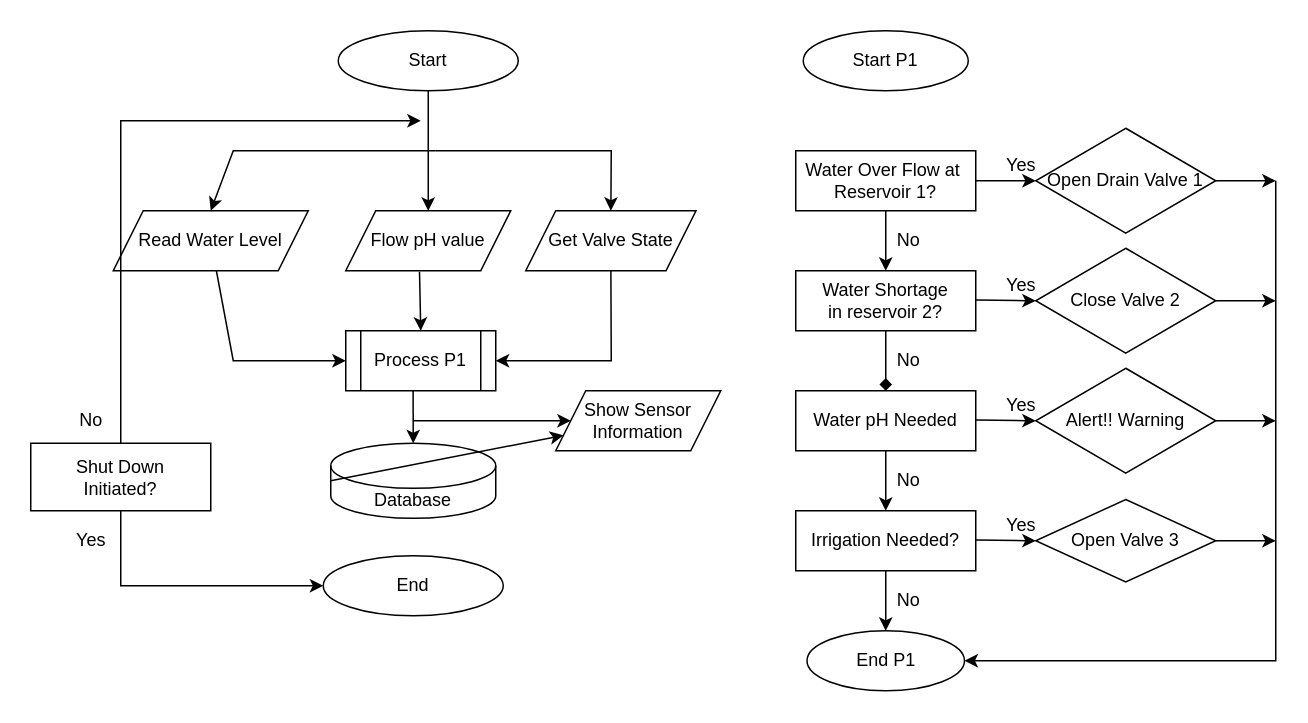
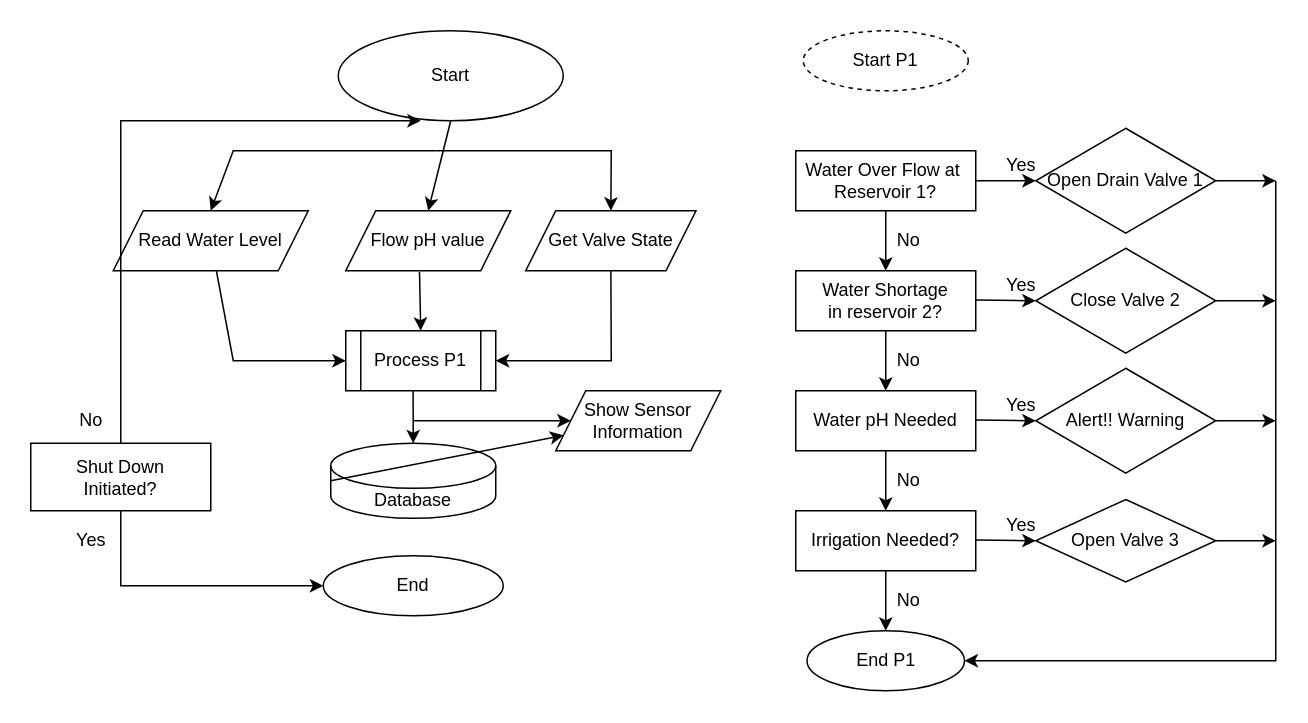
  <mxCell id="0" />
  <mxCell id="1" parent="0" />
- <mxCell id="2" value="Start" style="ellipse;whiteSpace=wrap;html=1;" vertex="1" parent="1"><mxGeometry x="225" y="20" width="120" height="40" as="geometry" /></mxCell>
+ <mxCell id="2" value="Start" style="ellipse;whiteSpace=wrap;html=1;" vertex="1" parent="1"><mxGeometry x="225" y="20" width="150" height="60" as="geometry" /></mxCell>
  <mxCell id="3" value="End" style="ellipse;whiteSpace=wrap;html=1;" vertex="1" parent="1"><mxGeometry x="215" y="370" width="120" height="40" as="geometry" /></mxCell>
  <mxCell id="4" value="Read Water Level" style="shape=parallelogram;perimeter=parallelogramPerimeter;whiteSpace=wrap;html=1;fixedSize=1;" vertex="1" parent="1"><mxGeometry x="75" y="140" width="130" height="40" as="geometry" /></mxCell>
  <mxCell id="5" value="Flow pH value" style="shape=parallelogram;perimeter=parallelogramPerimeter;whiteSpace=wrap;html=1;fixedSize=1;" vertex="1" parent="1"><mxGeometry x="230" y="140" width="110" height="40" as="geometry" /></mxCell>
  <mxCell id="6" value="Get Valve State" style="shape=parallelogram;perimeter=parallelogramPerimeter;whiteSpace=wrap;html=1;fixedSize=1;" vertex="1" parent="1"><mxGeometry x="350" y="140" width="113.5" height="40" as="geometry" /></mxCell>
  <mxCell id="7" value="Database" style="shape=cylinder3;whiteSpace=wrap;html=1;boundedLbl=1;backgroundOutline=1;size=15;" vertex="1" parent="1"><mxGeometry x="220" y="295" width="110" height="50" as="geometry" /></mxCell>
  <mxCell id="8" value="" style="endArrow=classic;html=1;rounded=0;entryX=0.5;entryY=0;entryDx=0;entryDy=0;" edge="1" parent="1" target="4"><mxGeometry width="50" height="50" relative="1" as="geometry"><mxPoint x="290" y="100" as="sourcePoint" /><mxPoint x="170" y="90" as="targetPoint" /><Array as="points"><mxPoint x="155" y="100" /></Array></mxGeometry></mxCell>
  <mxCell id="9" value="" style="endArrow=classic;html=1;rounded=0;entryX=0.5;entryY=0;entryDx=0;entryDy=0;exitX=0.5;exitY=1;exitDx=0;exitDy=0;" edge="1" parent="1" source="2" target="5"><mxGeometry width="50" height="50" relative="1" as="geometry"><mxPoint x="285" y="70" as="sourcePoint" /><mxPoint x="290" y="180" as="targetPoint" /></mxGeometry></mxCell>
  <mxCell id="10" value="" style="endArrow=classic;html=1;rounded=0;entryX=0.5;entryY=0;entryDx=0;entryDy=0;" edge="1" parent="1" target="6"><mxGeometry width="50" height="50" relative="1" as="geometry"><mxPoint x="290" y="100" as="sourcePoint" /><mxPoint x="540" y="70" as="targetPoint" /><Array as="points"><mxPoint x="407" y="100" /></Array></mxGeometry></mxCell>
  <mxCell id="11" value="" style="endArrow=classic;html=1;rounded=0;entryX=0.5;entryY=0;entryDx=0;entryDy=0;entryPerimeter=0;exitX=0.449;exitY=1.006;exitDx=0;exitDy=0;exitPerimeter=0;" edge="1" parent="1" source="15" target="7"><mxGeometry width="50" height="50" relative="1" as="geometry"><mxPoint x="280" y="300" as="sourcePoint" /><mxPoint x="210" y="330" as="targetPoint" /></mxGeometry></mxCell>
  <mxCell id="12" value="" style="endArrow=classic;html=1;rounded=0;entryX=0;entryY=0.5;entryDx=0;entryDy=0;" edge="1" parent="1" source="4" target="15"><mxGeometry width="50" height="50" relative="1" as="geometry"><mxPoint x="155" y="280" as="sourcePoint" /><mxPoint x="220" y="300" as="targetPoint" /><Array as="points"><mxPoint x="155" y="240" /></Array></mxGeometry></mxCell>
  <mxCell id="13" value="" style="endArrow=classic;html=1;rounded=0;exitX=0.5;exitY=1;exitDx=0;exitDy=0;entryX=1;entryY=0.5;entryDx=0;entryDy=0;" edge="1" parent="1" source="6" target="15"><mxGeometry width="50" height="50" relative="1" as="geometry"><mxPoint x="410" y="280" as="sourcePoint" /><mxPoint x="345" y="300" as="targetPoint" /><Array as="points"><mxPoint x="407" y="240" /></Array></mxGeometry></mxCell>
  <mxCell id="14" value="" style="endArrow=classic;html=1;rounded=0;exitX=0.447;exitY=1.016;exitDx=0;exitDy=0;exitPerimeter=0;" edge="1" parent="1" source="5"><mxGeometry width="50" height="50" relative="1" as="geometry"><mxPoint x="280" y="220" as="sourcePoint" /><mxPoint x="280" y="220" as="targetPoint" /></mxGeometry></mxCell>
  <mxCell id="15" value="Process P1" style="shape=process;whiteSpace=wrap;html=1;backgroundOutline=1;" vertex="1" parent="1"><mxGeometry x="230" y="220" width="100" height="40" as="geometry" /></mxCell>
  <mxCell id="16" value="" style="endArrow=classic;html=1;rounded=0;exitX=0;exitY=0.5;exitDx=0;exitDy=0;exitPerimeter=0;" edge="1" parent="1" source="7" target="53"><mxGeometry width="50" height="50" relative="1" as="geometry"><mxPoint x="170" y="440" as="sourcePoint" /><mxPoint x="140" y="415" as="targetPoint" /></mxGeometry></mxCell>
  <mxCell id="17" value="" style="endArrow=classic;html=1;rounded=0;entryX=0;entryY=0.5;entryDx=0;entryDy=0;exitX=0.5;exitY=1;exitDx=0;exitDy=0;" edge="1" parent="1" source="21" target="3"><mxGeometry width="50" height="50" relative="1" as="geometry"><mxPoint x="80" y="450" as="sourcePoint" /><mxPoint x="80" y="570" as="targetPoint" /><Array as="points"><mxPoint x="80" y="390" /></Array></mxGeometry></mxCell>
  <mxCell id="18" value="Yes" style="text;html=1;align=center;verticalAlign=middle;resizable=0;points=[];autosize=1;strokeColor=none;fillColor=none;" vertex="1" parent="1"><mxGeometry x="40" y="350" width="40" height="20" as="geometry" /></mxCell>
  <mxCell id="19" value="" style="endArrow=classic;html=1;rounded=0;" edge="1" parent="1" source="21"><mxGeometry width="50" height="50" relative="1" as="geometry"><mxPoint x="80" y="380" as="sourcePoint" /><mxPoint x="280" y="80" as="targetPoint" /><Array as="points"><mxPoint x="80" y="80" /></Array></mxGeometry></mxCell>
  <mxCell id="20" value="No" style="text;html=1;align=center;verticalAlign=middle;resizable=0;points=[];autosize=1;strokeColor=none;fillColor=none;" vertex="1" parent="1"><mxGeometry x="45" y="270" width="30" height="20" as="geometry" /></mxCell>
  <mxCell id="21" value="Shut Down &lt;br&gt;Initiated?" style="rounded=0;whiteSpace=wrap;html=1;" vertex="1" parent="1"><mxGeometry x="20" y="295" width="120" height="45" as="geometry" /></mxCell>
- <mxCell id="22" value="Start P1" style="ellipse;whiteSpace=wrap;html=1;" vertex="1" parent="1"><mxGeometry x="535" y="20" width="110" height="40" as="geometry" /></mxCell>
+ <mxCell id="22" value="Start P1" style="ellipse;whiteSpace=wrap;html=1;dashed=1;" vertex="1" parent="1"><mxGeometry x="535" y="20" width="110" height="40" as="geometry" /></mxCell>
  <mxCell id="23" value="Water Over Flow at&amp;nbsp;&lt;br&gt;Reservoir&amp;nbsp;1?" style="rounded=0;whiteSpace=wrap;html=1;" vertex="1" parent="1"><mxGeometry x="530" y="100" width="120" height="40" as="geometry" /></mxCell>
  <mxCell id="24" value="Open Drain Valve 1" style="rhombus;whiteSpace=wrap;html=1;" vertex="1" parent="1"><mxGeometry x="690" y="85" width="120" height="70" as="geometry" /></mxCell>
  <mxCell id="25" value="Water Shortage in&amp;nbsp;reservoir 2?" style="rounded=0;whiteSpace=wrap;html=1;" vertex="1" parent="1"><mxGeometry x="530" y="180" width="120" height="40" as="geometry" /></mxCell>
  <mxCell id="26" value="Close Valve 2" style="rhombus;whiteSpace=wrap;html=1;" vertex="1" parent="1"><mxGeometry x="690" y="165" width="120" height="70" as="geometry" /></mxCell>
  <mxCell id="27" value="Water pH Needed" style="rounded=0;whiteSpace=wrap;html=1;" vertex="1" parent="1"><mxGeometry x="530" y="260" width="120" height="40" as="geometry" /></mxCell>
  <mxCell id="28" value="Alert!! Warning" style="rhombus;whiteSpace=wrap;html=1;" vertex="1" parent="1"><mxGeometry x="690" y="245" width="120" height="70" as="geometry" /></mxCell>
  <mxCell id="29" value="Irrigation Needed?&lt;br&gt;" style="rounded=0;whiteSpace=wrap;html=1;" vertex="1" parent="1"><mxGeometry x="530" y="340" width="120" height="40" as="geometry" /></mxCell>
  <mxCell id="30" value="Open Valve 3" style="rhombus;whiteSpace=wrap;html=1;" vertex="1" parent="1"><mxGeometry x="690" y="332.5" width="120" height="55" as="geometry" /></mxCell>
  <mxCell id="31" value="End P1" style="ellipse;whiteSpace=wrap;html=1;" vertex="1" parent="1"><mxGeometry x="537.5" y="420" width="105" height="40" as="geometry" /></mxCell>
  <mxCell id="32" value="" style="endArrow=classic;html=1;rounded=0;entryX=0;entryY=0.5;entryDx=0;entryDy=0;" edge="1" parent="1" target="24"><mxGeometry width="50" height="50" relative="1" as="geometry"><mxPoint x="650" y="120" as="sourcePoint" /><mxPoint x="700" y="70" as="targetPoint" /></mxGeometry></mxCell>
  <mxCell id="33" value="" style="endArrow=classic;html=1;rounded=0;entryX=0;entryY=0.5;entryDx=0;entryDy=0;" edge="1" parent="1" target="26"><mxGeometry width="50" height="50" relative="1" as="geometry"><mxPoint x="650" y="199.58" as="sourcePoint" /><mxPoint x="720" y="199.58" as="targetPoint" /></mxGeometry></mxCell>
  <mxCell id="34" value="" style="endArrow=classic;html=1;rounded=0;entryX=0;entryY=0.5;entryDx=0;entryDy=0;" edge="1" parent="1" target="28"><mxGeometry width="50" height="50" relative="1" as="geometry"><mxPoint x="650" y="279.58" as="sourcePoint" /><mxPoint x="720" y="279.58" as="targetPoint" /></mxGeometry></mxCell>
  <mxCell id="35" value="" style="endArrow=classic;html=1;rounded=0;entryX=0;entryY=0.5;entryDx=0;entryDy=0;" edge="1" parent="1" target="30"><mxGeometry width="50" height="50" relative="1" as="geometry"><mxPoint x="650" y="359.58" as="sourcePoint" /><mxPoint x="720" y="359.58" as="targetPoint" /></mxGeometry></mxCell>
  <mxCell id="36" value="" style="endArrow=classic;html=1;rounded=0;entryX=1;entryY=0.5;entryDx=0;entryDy=0;" edge="1" parent="1" target="31"><mxGeometry width="50" height="50" relative="1" as="geometry"><mxPoint x="850" y="120" as="sourcePoint" /><mxPoint x="870" y="511.667" as="targetPoint" /><Array as="points"><mxPoint x="850" y="440" /></Array></mxGeometry></mxCell>
  <mxCell id="37" value="" style="endArrow=classic;html=1;rounded=0;exitX=1;exitY=0.5;exitDx=0;exitDy=0;" edge="1" parent="1" source="24"><mxGeometry width="50" height="50" relative="1" as="geometry"><mxPoint x="840" y="150" as="sourcePoint" /><mxPoint x="850" y="120" as="targetPoint" /></mxGeometry></mxCell>
  <mxCell id="38" value="" style="endArrow=classic;html=1;rounded=0;exitX=1;exitY=0.5;exitDx=0;exitDy=0;" edge="1" parent="1" source="26"><mxGeometry width="50" height="50" relative="1" as="geometry"><mxPoint x="830" y="230" as="sourcePoint" /><mxPoint x="850" y="200" as="targetPoint" /></mxGeometry></mxCell>
  <mxCell id="39" value="" style="endArrow=classic;html=1;rounded=0;exitX=1;exitY=0.5;exitDx=0;exitDy=0;" edge="1" parent="1" source="28"><mxGeometry width="50" height="50" relative="1" as="geometry"><mxPoint x="830" y="310" as="sourcePoint" /><mxPoint x="850" y="280" as="targetPoint" /></mxGeometry></mxCell>
  <mxCell id="40" value="" style="endArrow=classic;html=1;rounded=0;exitX=1;exitY=0.5;exitDx=0;exitDy=0;" edge="1" parent="1" source="30"><mxGeometry width="50" height="50" relative="1" as="geometry"><mxPoint x="840" y="390" as="sourcePoint" /><mxPoint x="850" y="360" as="targetPoint" /></mxGeometry></mxCell>
  <mxCell id="41" value="" style="endArrow=classic;html=1;rounded=0;exitX=0.5;exitY=1;exitDx=0;exitDy=0;entryX=0.5;entryY=0;entryDx=0;entryDy=0;" edge="1" parent="1" source="29" target="31"><mxGeometry width="50" height="50" relative="1" as="geometry"><mxPoint x="570" y="420" as="sourcePoint" /><mxPoint x="620" y="370" as="targetPoint" /></mxGeometry></mxCell>
  <mxCell id="42" value="" style="endArrow=classic;html=1;rounded=0;exitX=0.5;exitY=1;exitDx=0;exitDy=0;entryX=0.5;entryY=0;entryDx=0;entryDy=0;" edge="1" parent="1" source="23" target="25"><mxGeometry width="50" height="50" relative="1" as="geometry"><mxPoint x="570" y="190" as="sourcePoint" /><mxPoint x="620" y="140" as="targetPoint" /></mxGeometry></mxCell>
- <mxCell id="43" value="" style="endArrow=diamond;html=1;rounded=0;exitX=0.5;exitY=1;exitDx=0;exitDy=0;entryX=0.5;entryY=0;entryDx=0;entryDy=0;" edge="1" parent="1" source="25" target="27"><mxGeometry width="50" height="50" relative="1" as="geometry"><mxPoint x="580" y="260" as="sourcePoint" /><mxPoint x="630" y="210" as="targetPoint" /></mxGeometry></mxCell>
+ <mxCell id="43" value="" style="endArrow=classic;html=1;rounded=0;exitX=0.5;exitY=1;exitDx=0;exitDy=0;entryX=0.5;entryY=0;entryDx=0;entryDy=0;" edge="1" parent="1" source="25" target="27"><mxGeometry width="50" height="50" relative="1" as="geometry"><mxPoint x="580" y="260" as="sourcePoint" /><mxPoint x="630" y="210" as="targetPoint" /></mxGeometry></mxCell>
  <mxCell id="44" value="" style="endArrow=classic;html=1;rounded=0;" edge="1" parent="1" target="29"><mxGeometry width="50" height="50" relative="1" as="geometry"><mxPoint x="590" y="300" as="sourcePoint" /><mxPoint x="440" y="320" as="targetPoint" /></mxGeometry></mxCell>
  <mxCell id="45" value="Yes" style="text;html=1;align=center;verticalAlign=middle;resizable=0;points=[];autosize=1;strokeColor=none;fillColor=none;" vertex="1" parent="1"><mxGeometry x="660" y="100" width="40" height="20" as="geometry" /></mxCell>
  <mxCell id="46" value="Yes" style="text;html=1;align=center;verticalAlign=middle;resizable=0;points=[];autosize=1;strokeColor=none;fillColor=none;" vertex="1" parent="1"><mxGeometry x="660" y="180" width="40" height="20" as="geometry" /></mxCell>
  <mxCell id="47" value="Yes" style="text;html=1;align=center;verticalAlign=middle;resizable=0;points=[];autosize=1;strokeColor=none;fillColor=none;" vertex="1" parent="1"><mxGeometry x="660" y="260" width="40" height="20" as="geometry" /></mxCell>
  <mxCell id="48" value="Yes" style="text;html=1;align=center;verticalAlign=middle;resizable=0;points=[];autosize=1;strokeColor=none;fillColor=none;" vertex="1" parent="1"><mxGeometry x="660" y="340" width="40" height="20" as="geometry" /></mxCell>
  <mxCell id="49" value="No" style="text;html=1;align=center;verticalAlign=middle;resizable=0;points=[];autosize=1;strokeColor=none;fillColor=none;" vertex="1" parent="1"><mxGeometry x="590" y="150" width="30" height="20" as="geometry" /></mxCell>
  <mxCell id="50" value="No" style="text;html=1;align=center;verticalAlign=middle;resizable=0;points=[];autosize=1;strokeColor=none;fillColor=none;" vertex="1" parent="1"><mxGeometry x="590" y="230" width="30" height="20" as="geometry" /></mxCell>
  <mxCell id="51" value="No" style="text;html=1;align=center;verticalAlign=middle;resizable=0;points=[];autosize=1;strokeColor=none;fillColor=none;" vertex="1" parent="1"><mxGeometry x="590" y="310" width="30" height="20" as="geometry" /></mxCell>
  <mxCell id="52" value="No" style="text;html=1;align=center;verticalAlign=middle;resizable=0;points=[];autosize=1;strokeColor=none;fillColor=none;" vertex="1" parent="1"><mxGeometry x="590" y="390" width="30" height="20" as="geometry" /></mxCell>
  <mxCell id="53" value="Show Sensor Information" style="shape=parallelogram;perimeter=parallelogramPerimeter;whiteSpace=wrap;html=1;fixedSize=1;" vertex="1" parent="1"><mxGeometry x="370" y="260" width="110" height="40" as="geometry" /></mxCell>
  <mxCell id="54" value="" style="endArrow=classic;html=1;rounded=0;" edge="1" parent="1" target="53"><mxGeometry width="50" height="50" relative="1" as="geometry"><mxPoint x="275" y="280" as="sourcePoint" /><mxPoint x="360" y="330" as="targetPoint" /><Array as="points" /></mxGeometry></mxCell>
